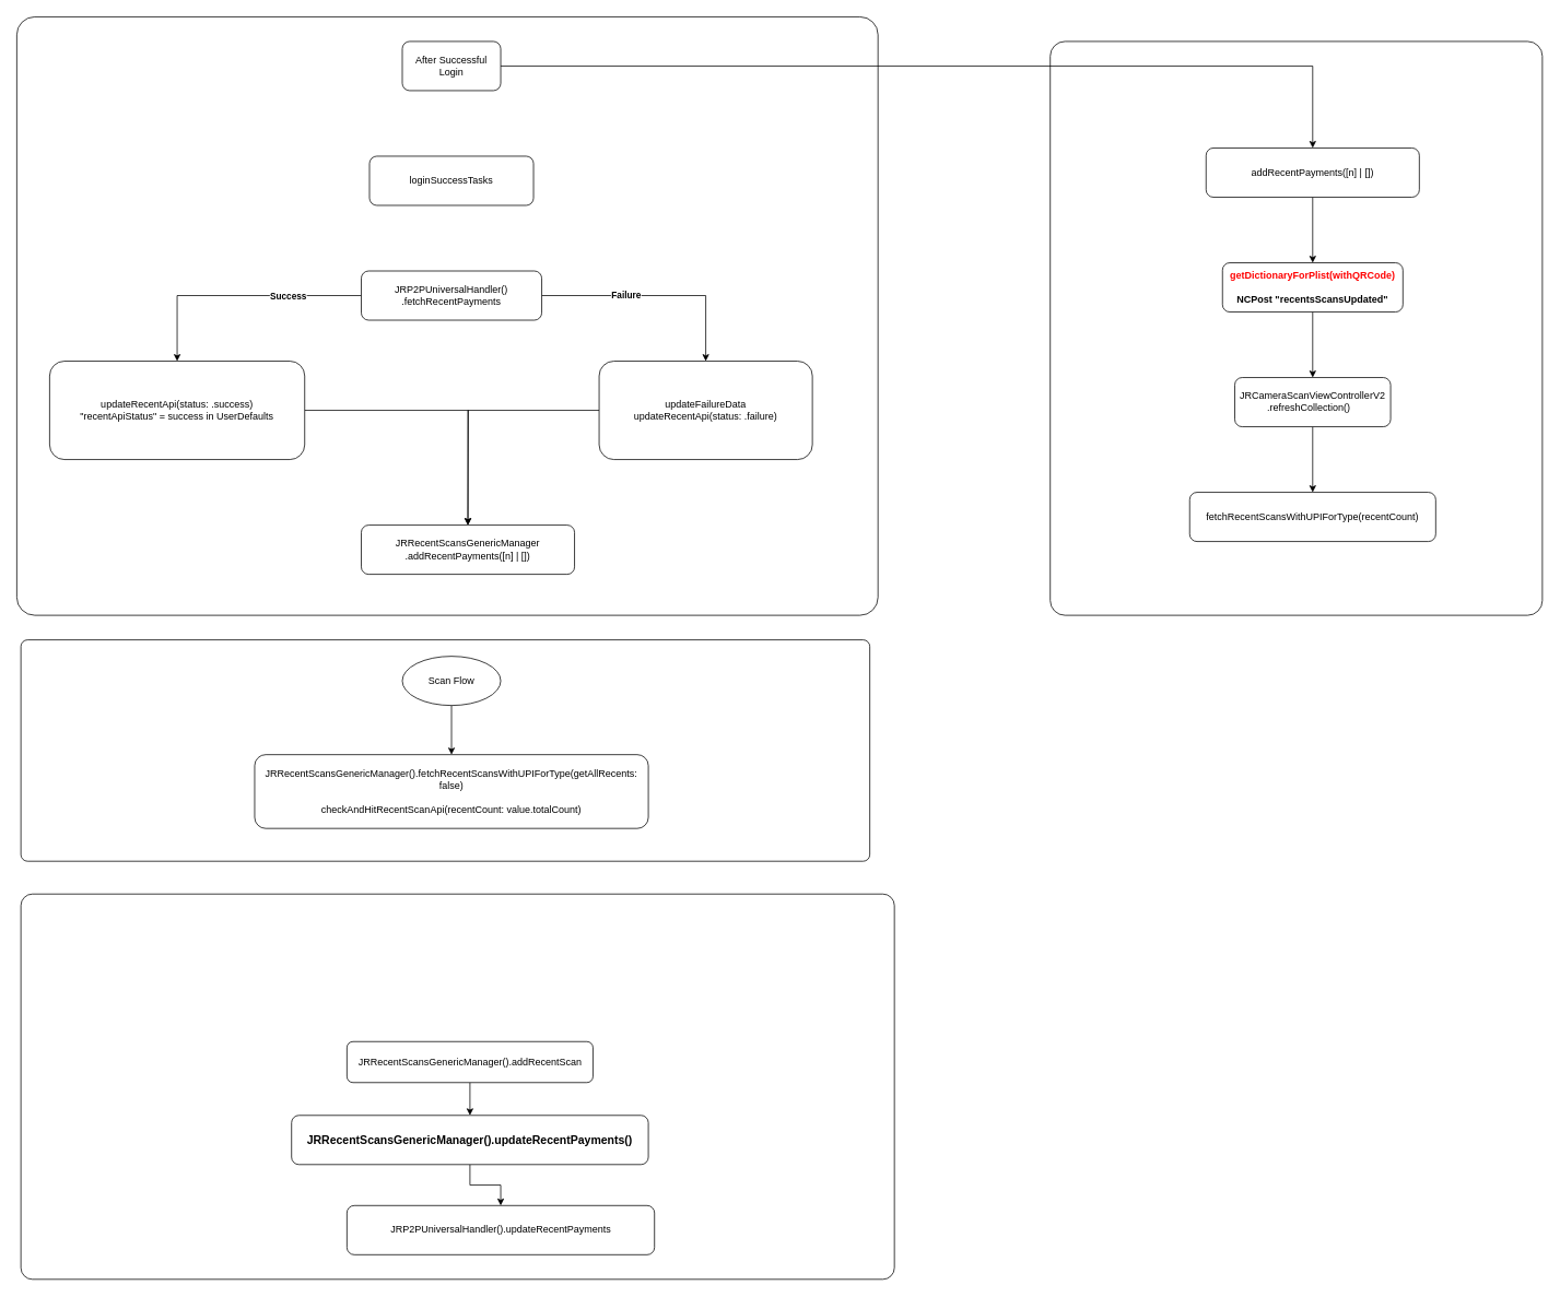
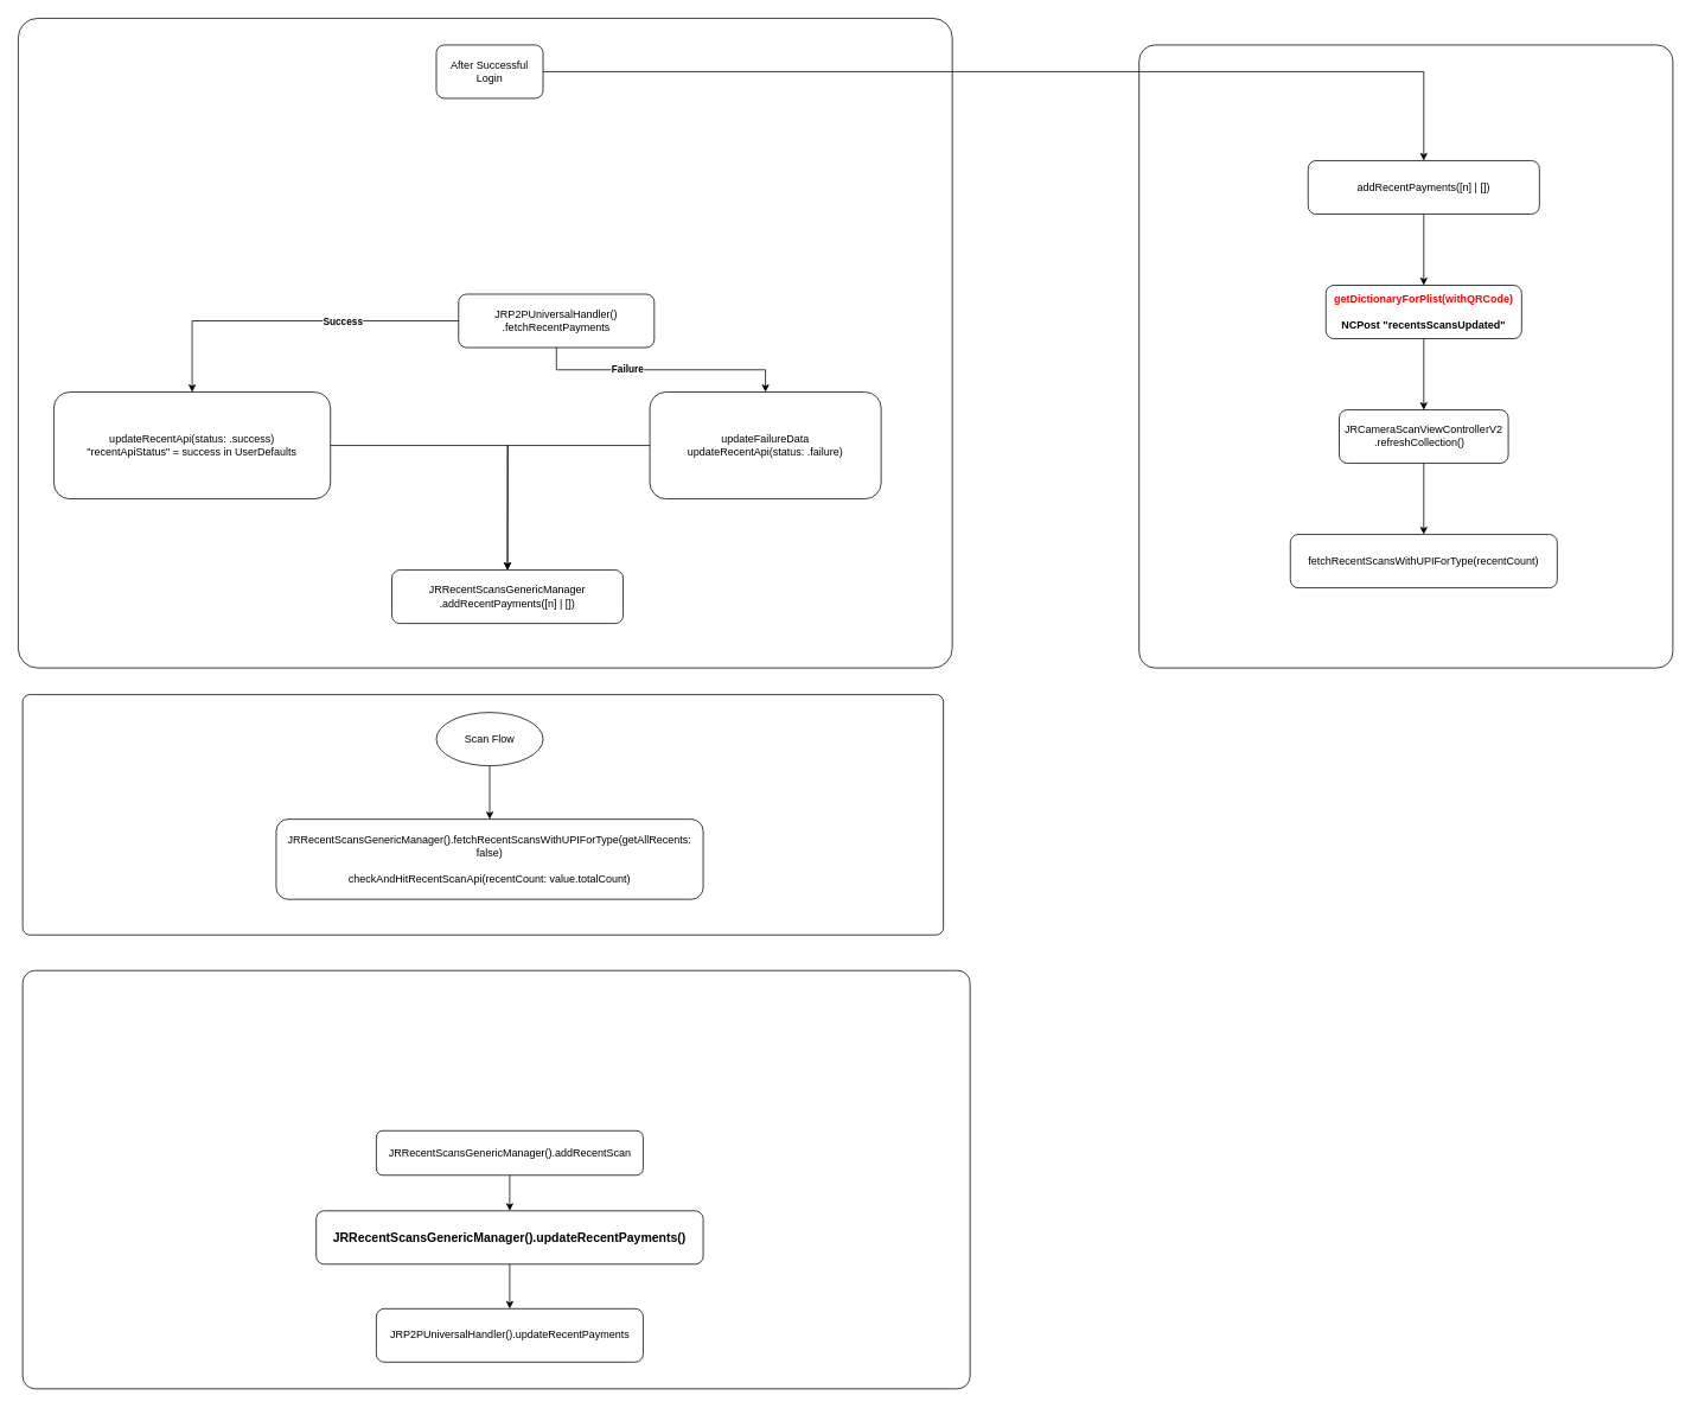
  <mxCell id="0" />
  <mxCell id="1" parent="0" />
  <mxCell id="2" value="" style="rounded=1;whiteSpace=wrap;html=1;arcSize=3;" vertex="1" parent="1"><mxGeometry x="1280" y="50" width="600" height="700" as="geometry" /></mxCell>
  <mxCell id="3" value="" style="rounded=1;whiteSpace=wrap;html=1;arcSize=3;" vertex="1" parent="1"><mxGeometry x="25" y="1090" width="1065" height="470" as="geometry" /></mxCell>
  <mxCell id="4" value="" style="rounded=1;whiteSpace=wrap;html=1;arcSize=3;" vertex="1" parent="1"><mxGeometry x="25" y="780" width="1035" height="270" as="geometry" /></mxCell>
  <mxCell id="5" value="" style="rounded=1;whiteSpace=wrap;html=1;arcSize=3;" vertex="1" parent="1"><mxGeometry x="20" y="20" width="1050" height="730" as="geometry" /></mxCell>
- <mxCell id="6" value="loginSuccessTasks" style="rounded=1;whiteSpace=wrap;html=1;" vertex="1" parent="1"><mxGeometry x="450" y="190" width="200" height="60" as="geometry" /></mxCell>
  <mxCell id="7" value="" style="edgeStyle=orthogonalEdgeStyle;rounded=0;orthogonalLoop=1;jettySize=auto;html=1;" edge="1" parent="1" source="11" target="13"><mxGeometry relative="1" as="geometry" /></mxCell>
  <mxCell id="8" value="&lt;b&gt;Success&lt;/b&gt;" style="edgeLabel;html=1;align=center;verticalAlign=middle;resizable=0;points=[];" vertex="1" connectable="0" parent="7"><mxGeometry x="0.096" y="3" relative="1" as="geometry"><mxPoint x="77" y="-3" as="offset" /></mxGeometry></mxCell>
  <mxCell id="9" value="" style="edgeStyle=orthogonalEdgeStyle;rounded=0;orthogonalLoop=1;jettySize=auto;html=1;" edge="1" parent="1" source="11" target="15"><mxGeometry relative="1" as="geometry" /></mxCell>
  <mxCell id="10" value="&lt;b&gt;Failure&lt;/b&gt;" style="edgeLabel;html=1;align=center;verticalAlign=middle;resizable=0;points=[];" vertex="1" connectable="0" parent="9"><mxGeometry x="-0.268" y="1" relative="1" as="geometry"><mxPoint as="offset" /></mxGeometry></mxCell>
- <mxCell id="11" value="JRP2PUniversalHandler()&lt;br&gt;.fetchRecentPayments" style="whiteSpace=wrap;html=1;rounded=1;" vertex="1" parent="1"><mxGeometry x="440" y="330" width="220" height="60" as="geometry" /></mxCell>
+ <mxCell id="11" value="JRP2PUniversalHandler()&lt;br&gt;.fetchRecentPayments" style="whiteSpace=wrap;html=1;rounded=1;" vertex="1" parent="1"><mxGeometry x="515" y="330" width="220" height="60" as="geometry" /></mxCell>
  <mxCell id="12" style="edgeStyle=orthogonalEdgeStyle;rounded=0;orthogonalLoop=1;jettySize=auto;html=1;" edge="1" parent="1" source="13"><mxGeometry relative="1" as="geometry"><mxPoint x="570" y="640" as="targetPoint" /></mxGeometry></mxCell>
  <mxCell id="13" value="updateRecentApi(status: .success) &lt;br&gt;&quot;recentApiStatus&quot; = success in UserDefaults" style="whiteSpace=wrap;html=1;rounded=1;" vertex="1" parent="1"><mxGeometry x="60" y="440" width="311" height="120" as="geometry" /></mxCell>
  <mxCell id="14" style="edgeStyle=orthogonalEdgeStyle;rounded=0;orthogonalLoop=1;jettySize=auto;html=1;" edge="1" parent="1" source="15" target="16"><mxGeometry relative="1" as="geometry" /></mxCell>
  <mxCell id="15" value="updateFailureData &lt;br&gt;updateRecentApi(status: .failure)" style="whiteSpace=wrap;html=1;rounded=1;" vertex="1" parent="1"><mxGeometry x="730" y="440" width="260" height="120" as="geometry" /></mxCell>
  <mxCell id="16" value="JRRecentScansGenericManager&lt;br&gt;.addRecentPayments([n] | [])" style="rounded=1;whiteSpace=wrap;html=1;" vertex="1" parent="1"><mxGeometry x="440" y="640" width="260" height="60" as="geometry" /></mxCell>
  <mxCell id="17" value="" style="edgeStyle=orthogonalEdgeStyle;rounded=0;orthogonalLoop=1;jettySize=auto;html=1;" edge="1" parent="1" source="18" target="20"><mxGeometry relative="1" as="geometry" /></mxCell>
  <mxCell id="18" value="addRecentPayments([n] | [])" style="rounded=1;whiteSpace=wrap;html=1;" vertex="1" parent="1"><mxGeometry x="1470" y="180" width="260" height="60" as="geometry" /></mxCell>
  <mxCell id="19" value="" style="edgeStyle=orthogonalEdgeStyle;rounded=0;orthogonalLoop=1;jettySize=auto;html=1;" edge="1" parent="1" source="20" target="22"><mxGeometry relative="1" as="geometry" /></mxCell>
  <mxCell id="20" value="&lt;b style=&quot;color: rgb(255, 0, 0);&quot;&gt;getDictionaryForPlist(withQRCode)&lt;/b&gt;&lt;br&gt;&lt;br&gt;&lt;b style=&quot;&quot;&gt;NCPost &quot;recentsScansUpdated&quot;&lt;/b&gt;" style="whiteSpace=wrap;html=1;rounded=1;" vertex="1" parent="1"><mxGeometry x="1490" y="320" width="220" height="60" as="geometry" /></mxCell>
  <mxCell id="21" value="" style="edgeStyle=orthogonalEdgeStyle;rounded=0;orthogonalLoop=1;jettySize=auto;html=1;" edge="1" parent="1" source="22" target="23"><mxGeometry relative="1" as="geometry" /></mxCell>
  <mxCell id="22" value="JRCameraScanViewControllerV2&lt;br&gt;.refreshCollection()&lt;span style=&quot;font-family: Menlo; font-size: 14px; text-align: start; color: rgba(255, 255, 255, 0.85);&quot; class=&quot;s1&quot;&gt;()&lt;/span&gt;" style="whiteSpace=wrap;html=1;rounded=1;" vertex="1" parent="1"><mxGeometry x="1505" y="460" width="190" height="60" as="geometry" /></mxCell>
  <mxCell id="23" value="fetchRecentScansWithUPIForType(recentCount)" style="whiteSpace=wrap;html=1;rounded=1;" vertex="1" parent="1"><mxGeometry x="1450" y="600" width="300" height="60" as="geometry" /></mxCell>
  <mxCell id="24" style="edgeStyle=orthogonalEdgeStyle;rounded=0;orthogonalLoop=1;jettySize=auto;html=1;" edge="1" parent="1" source="25" target="18"><mxGeometry relative="1" as="geometry" /></mxCell>
  <mxCell id="25" value="After Successful Login" style="whiteSpace=wrap;html=1;rounded=1;" vertex="1" parent="1"><mxGeometry x="490" y="50" width="120" height="60" as="geometry" /></mxCell>
  <mxCell id="26" value="" style="edgeStyle=orthogonalEdgeStyle;rounded=0;orthogonalLoop=1;jettySize=auto;html=1;" edge="1" parent="1" source="27" target="28"><mxGeometry relative="1" as="geometry" /></mxCell>
  <mxCell id="27" value="Scan Flow" style="ellipse;whiteSpace=wrap;html=1;" vertex="1" parent="1"><mxGeometry x="490" y="800" width="120" height="60" as="geometry" /></mxCell>
  <mxCell id="28" value="JRRecentScansGenericManager().fetchRecentScansWithUPIForType(getAllRecents: false)&lt;br&gt;&lt;br&gt;checkAndHitRecentScanApi(recentCount: value.totalCount)" style="whiteSpace=wrap;html=1;rounded=1;" vertex="1" parent="1"><mxGeometry x="310" y="920" width="480" height="90" as="geometry" /></mxCell>
  <mxCell id="29" value="" style="edgeStyle=orthogonalEdgeStyle;rounded=0;orthogonalLoop=1;jettySize=auto;html=1;" edge="1" parent="1" source="30" target="33"><mxGeometry relative="1" as="geometry" /></mxCell>
  <mxCell id="30" value="JRRecentScansGenericManager().addRecentScan" style="whiteSpace=wrap;html=1;rounded=1;" vertex="1" parent="1"><mxGeometry x="422.5" y="1270" width="300" height="50" as="geometry" /></mxCell>
- <mxCell id="31" value="JRP2PUniversalHandler().updateRecentPayments" style="whiteSpace=wrap;html=1;rounded=1;" vertex="1" parent="1"><mxGeometry x="422.5" y="1470" width="375" height="60" as="geometry" /></mxCell>
+ <mxCell id="31" value="JRP2PUniversalHandler().updateRecentPayments" style="whiteSpace=wrap;html=1;rounded=1;" vertex="1" parent="1"><mxGeometry x="422.5" y="1470" width="300" height="60" as="geometry" /></mxCell>
  <mxCell id="32" value="" style="edgeStyle=orthogonalEdgeStyle;rounded=0;orthogonalLoop=1;jettySize=auto;html=1;" edge="1" parent="1" source="33" target="31"><mxGeometry relative="1" as="geometry" /></mxCell>
  <mxCell id="33" value="&lt;font style=&quot;font-size: 14px;&quot;&gt;JRRecentScansGenericManager().updateRecentPayments()&lt;/font&gt;" style="whiteSpace=wrap;html=1;rounded=1;fontStyle=1" vertex="1" parent="1"><mxGeometry x="355" y="1360" width="435" height="60" as="geometry" /></mxCell>
